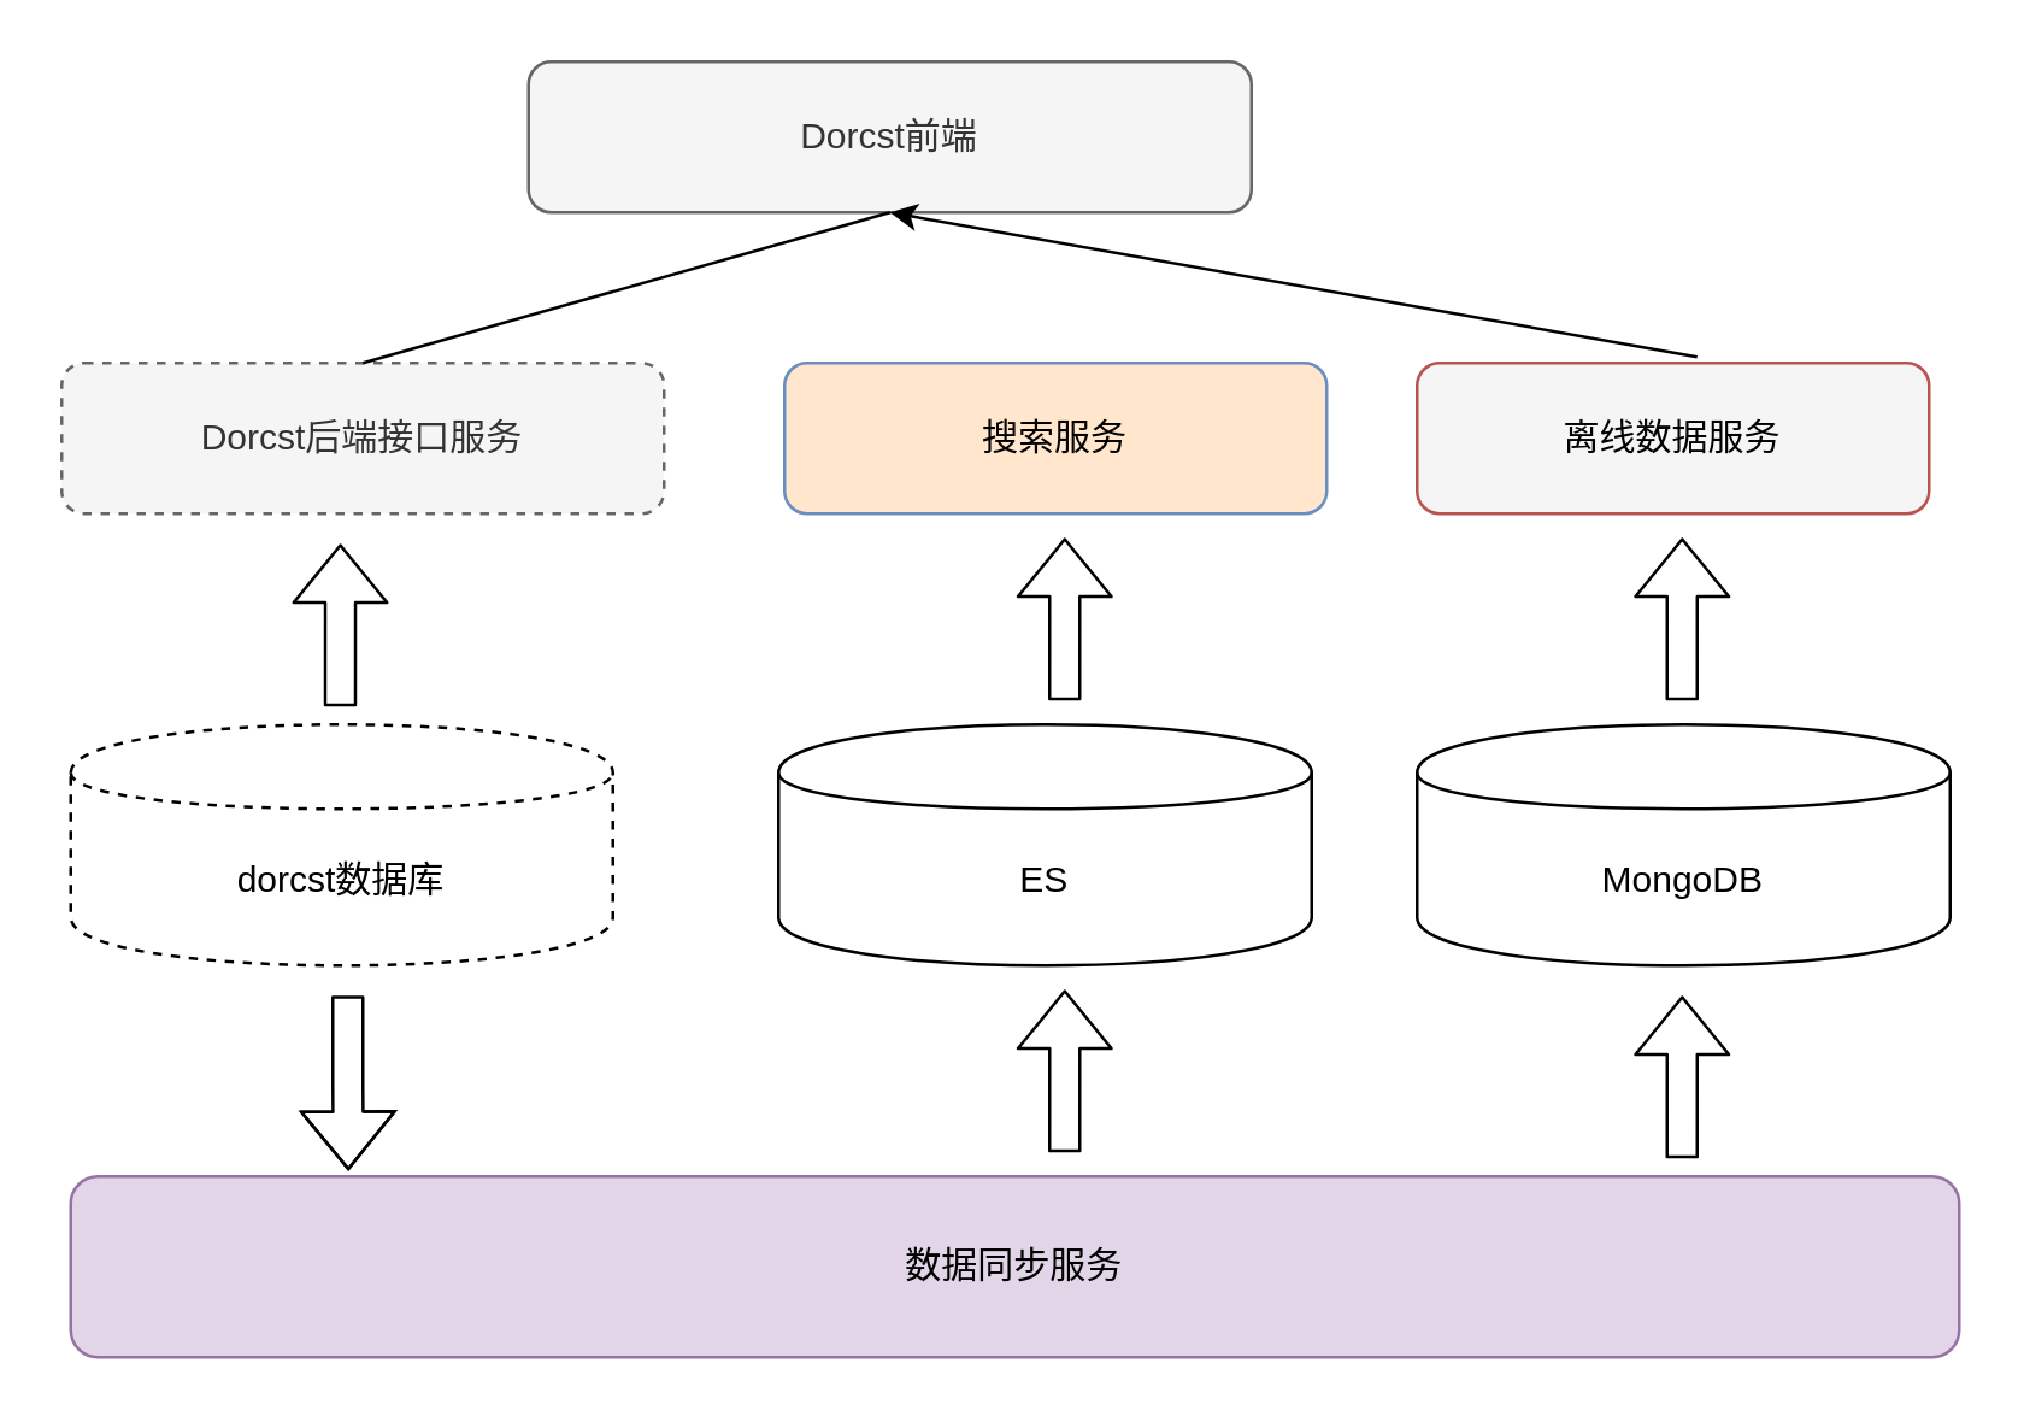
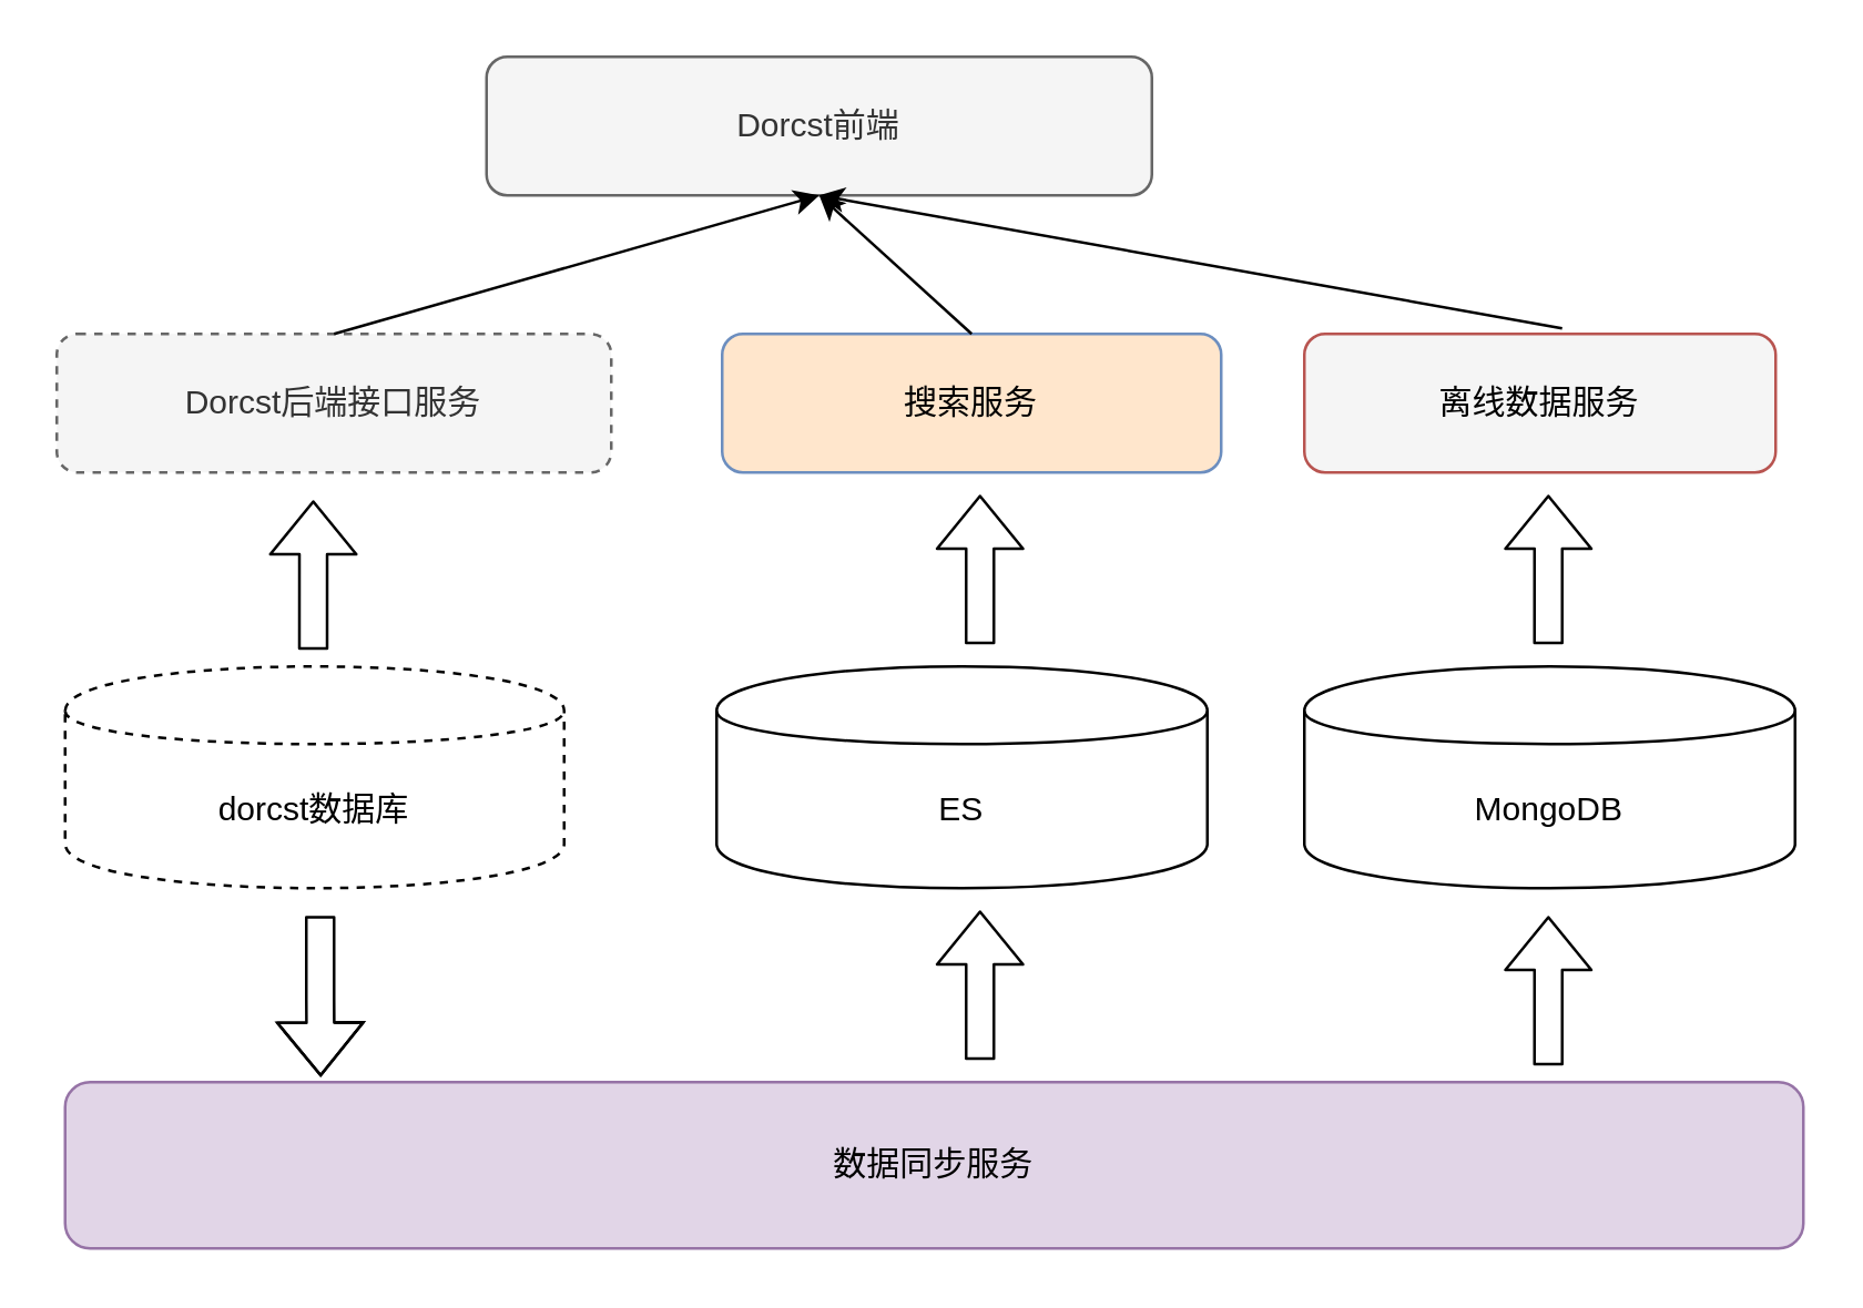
  <mxCell id="0" />
  <mxCell id="1" parent="0" />
  <mxCell id="2" value="Dorcst前端" style="rounded=1;whiteSpace=wrap;html=1;fillColor=#f5f5f5;strokeColor=#666666;fontColor=#333333;" vertex="1" parent="1"><mxGeometry x="175" y="20" width="240" height="50" as="geometry" /></mxCell>
  <mxCell id="3" value="Dorcst后端接口服务" style="rounded=1;whiteSpace=wrap;html=1;dashed=1;fillColor=#f5f5f5;strokeColor=#666666;fontColor=#333333;" vertex="1" parent="1"><mxGeometry x="20" y="120" width="200" height="50" as="geometry" /></mxCell>
  <mxCell id="4" value="搜索服务" style="rounded=1;whiteSpace=wrap;html=1;fillColor=#ffe6cc;strokeColor=#6c8ebf;" vertex="1" parent="1"><mxGeometry x="260" y="120" width="180" height="50" as="geometry" /></mxCell>
  <mxCell id="5" value="离线数据服务" style="rounded=1;whiteSpace=wrap;html=1;fillColor=#f5f5f5;strokeColor=#b85450;" vertex="1" parent="1"><mxGeometry x="470" y="120" width="170" height="50" as="geometry" /></mxCell>
  <mxCell id="6" value="dorcst数据库" style="shape=cylinder;whiteSpace=wrap;html=1;boundedLbl=1;backgroundOutline=1;dashed=1;" vertex="1" parent="1"><mxGeometry x="23" y="240" width="180" height="80" as="geometry" /></mxCell>
  <mxCell id="7" value="ES" style="shape=cylinder;whiteSpace=wrap;html=1;boundedLbl=1;backgroundOutline=1;" vertex="1" parent="1"><mxGeometry x="258" y="240" width="177" height="80" as="geometry" /></mxCell>
  <mxCell id="8" value="MongoDB" style="shape=cylinder;whiteSpace=wrap;html=1;boundedLbl=1;backgroundOutline=1;" vertex="1" parent="1"><mxGeometry x="470" y="240" width="177" height="80" as="geometry" /></mxCell>
  <mxCell id="9" value="数据同步服务" style="rounded=1;whiteSpace=wrap;html=1;fillColor=#e1d5e7;strokeColor=#9673a6;" vertex="1" parent="1"><mxGeometry x="23" y="390" width="627" height="60" as="geometry" /></mxCell>
  <mxCell id="10" value="" style="shape=flexArrow;endArrow=classic;html=1;entryX=0.147;entryY=-0.033;entryDx=0;entryDy=0;entryPerimeter=0;" edge="1" parent="1" target="9"><mxGeometry width="50" height="50" relative="1" as="geometry"><mxPoint x="115" y="330" as="sourcePoint" /><mxPoint x="110" y="385" as="targetPoint" /><Array as="points"><mxPoint x="115" y="360" /></Array></mxGeometry></mxCell>
  <mxCell id="11" value="" style="shape=flexArrow;endArrow=classic;html=1;entryX=0.469;entryY=1.025;entryDx=0;entryDy=0;entryPerimeter=0;" edge="1" parent="1"><mxGeometry width="50" height="50" relative="1" as="geometry"><mxPoint x="353" y="382" as="sourcePoint" /><mxPoint x="353.013" y="328" as="targetPoint" /></mxGeometry></mxCell>
  <mxCell id="12" value="" style="shape=flexArrow;endArrow=classic;html=1;entryX=0.469;entryY=1.025;entryDx=0;entryDy=0;entryPerimeter=0;" edge="1" parent="1"><mxGeometry width="50" height="50" relative="1" as="geometry"><mxPoint x="558" y="384" as="sourcePoint" /><mxPoint x="558.013" y="330" as="targetPoint" /></mxGeometry></mxCell>
  <mxCell id="13" value="" style="shape=flexArrow;endArrow=classic;html=1;entryX=0.469;entryY=1.025;entryDx=0;entryDy=0;entryPerimeter=0;" edge="1" parent="1"><mxGeometry width="50" height="50" relative="1" as="geometry"><mxPoint x="112.5" y="234" as="sourcePoint" /><mxPoint x="112.513" y="180" as="targetPoint" /></mxGeometry></mxCell>
  <mxCell id="14" value="" style="shape=flexArrow;endArrow=classic;html=1;entryX=0.469;entryY=1.025;entryDx=0;entryDy=0;entryPerimeter=0;" edge="1" parent="1"><mxGeometry width="50" height="50" relative="1" as="geometry"><mxPoint x="353" y="232" as="sourcePoint" /><mxPoint x="353.013" y="178" as="targetPoint" /></mxGeometry></mxCell>
  <mxCell id="15" value="" style="shape=flexArrow;endArrow=classic;html=1;entryX=0.469;entryY=1.025;entryDx=0;entryDy=0;entryPerimeter=0;" edge="1" parent="1"><mxGeometry width="50" height="50" relative="1" as="geometry"><mxPoint x="558" y="232" as="sourcePoint" /><mxPoint x="558.013" y="178" as="targetPoint" /></mxGeometry></mxCell>
- <mxCell id="16" value="" style="endArrow=none;html=1;exitX=0.5;exitY=0;exitDx=0;exitDy=0;entryX=0.5;entryY=1;entryDx=0;entryDy=0;" edge="1" parent="1" source="3" target="2"><mxGeometry width="50" height="50" relative="1" as="geometry"><mxPoint x="310" y="120" as="sourcePoint" /><mxPoint x="350" y="80" as="targetPoint" /></mxGeometry></mxCell>
+ <mxCell id="16" value="" style="endArrow=classic;html=1;exitX=0.5;exitY=0;exitDx=0;exitDy=0;entryX=0.5;entryY=1;entryDx=0;entryDy=0;" edge="1" parent="1" source="3" target="2"><mxGeometry width="50" height="50" relative="1" as="geometry"><mxPoint x="310" y="120" as="sourcePoint" /><mxPoint x="350" y="80" as="targetPoint" /></mxGeometry></mxCell>
+ <mxCell id="17" value="" style="endArrow=classic;html=1;exitX=0.5;exitY=0;exitDx=0;exitDy=0;entryX=0.5;entryY=1;entryDx=0;entryDy=0;" edge="1" parent="1" source="4" target="2"><mxGeometry width="50" height="50" relative="1" as="geometry"><mxPoint x="130" y="130" as="sourcePoint" /><mxPoint x="340" y="70" as="targetPoint" /></mxGeometry></mxCell>
  <mxCell id="18" value="" style="endArrow=classic;html=1;exitX=0.547;exitY=-0.04;exitDx=0;exitDy=0;entryX=0.5;entryY=1;entryDx=0;entryDy=0;exitPerimeter=0;" edge="1" parent="1" source="5" target="2"><mxGeometry width="50" height="50" relative="1" as="geometry"><mxPoint x="360" y="130" as="sourcePoint" /><mxPoint x="360" y="80" as="targetPoint" /></mxGeometry></mxCell>
